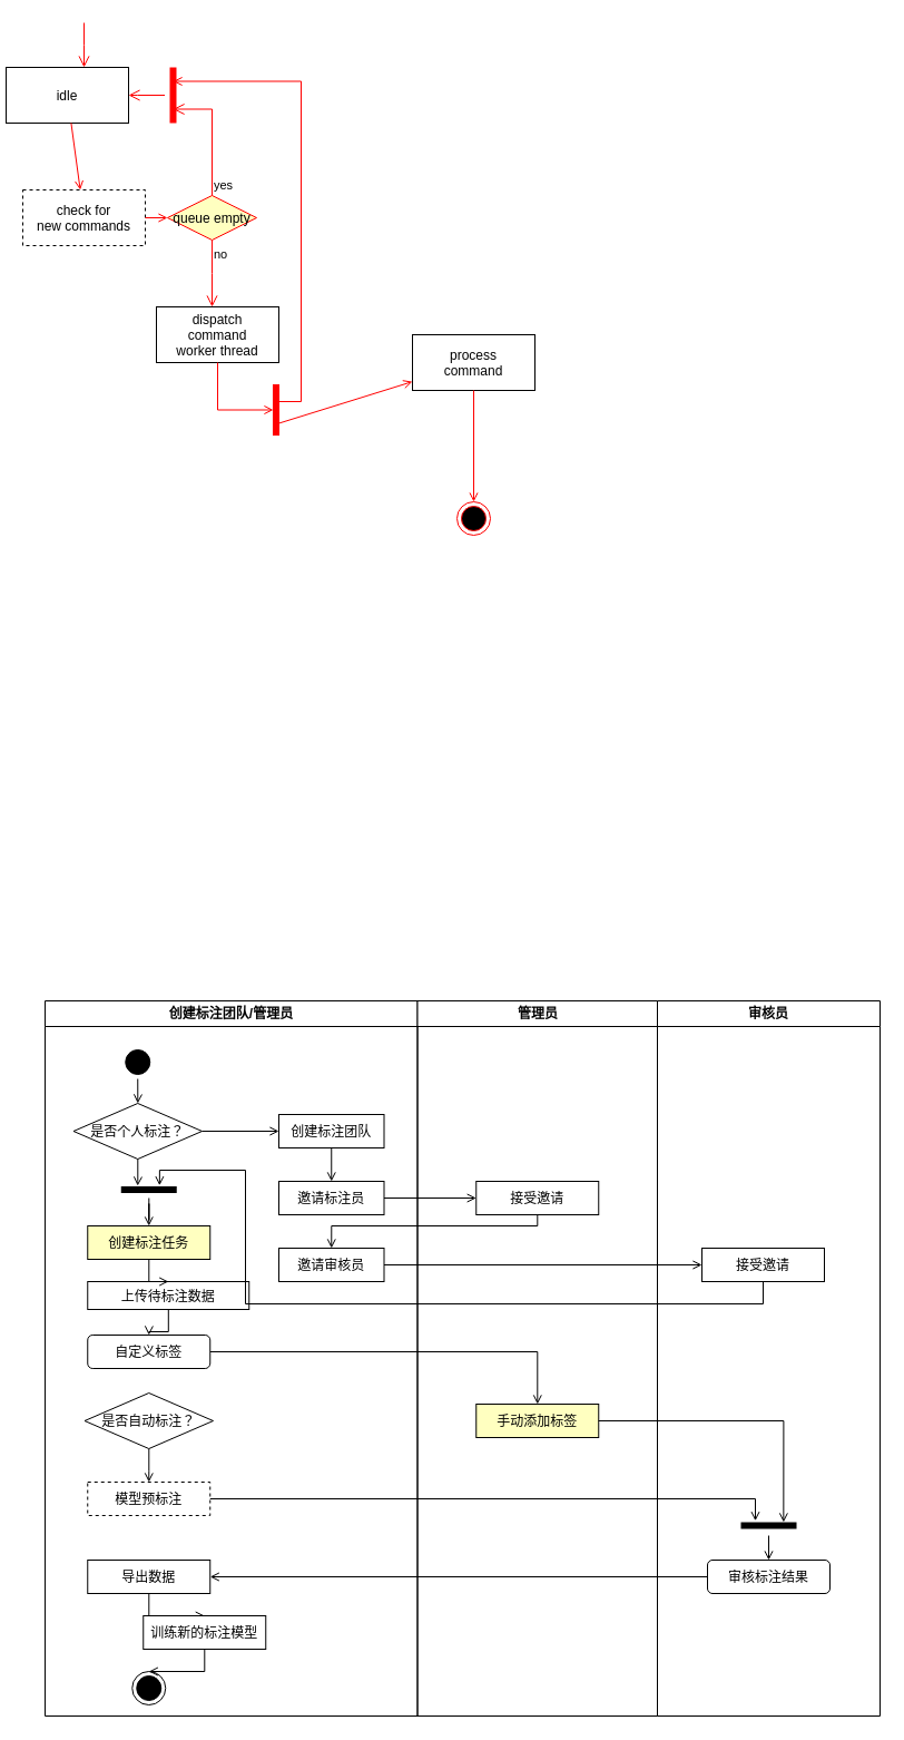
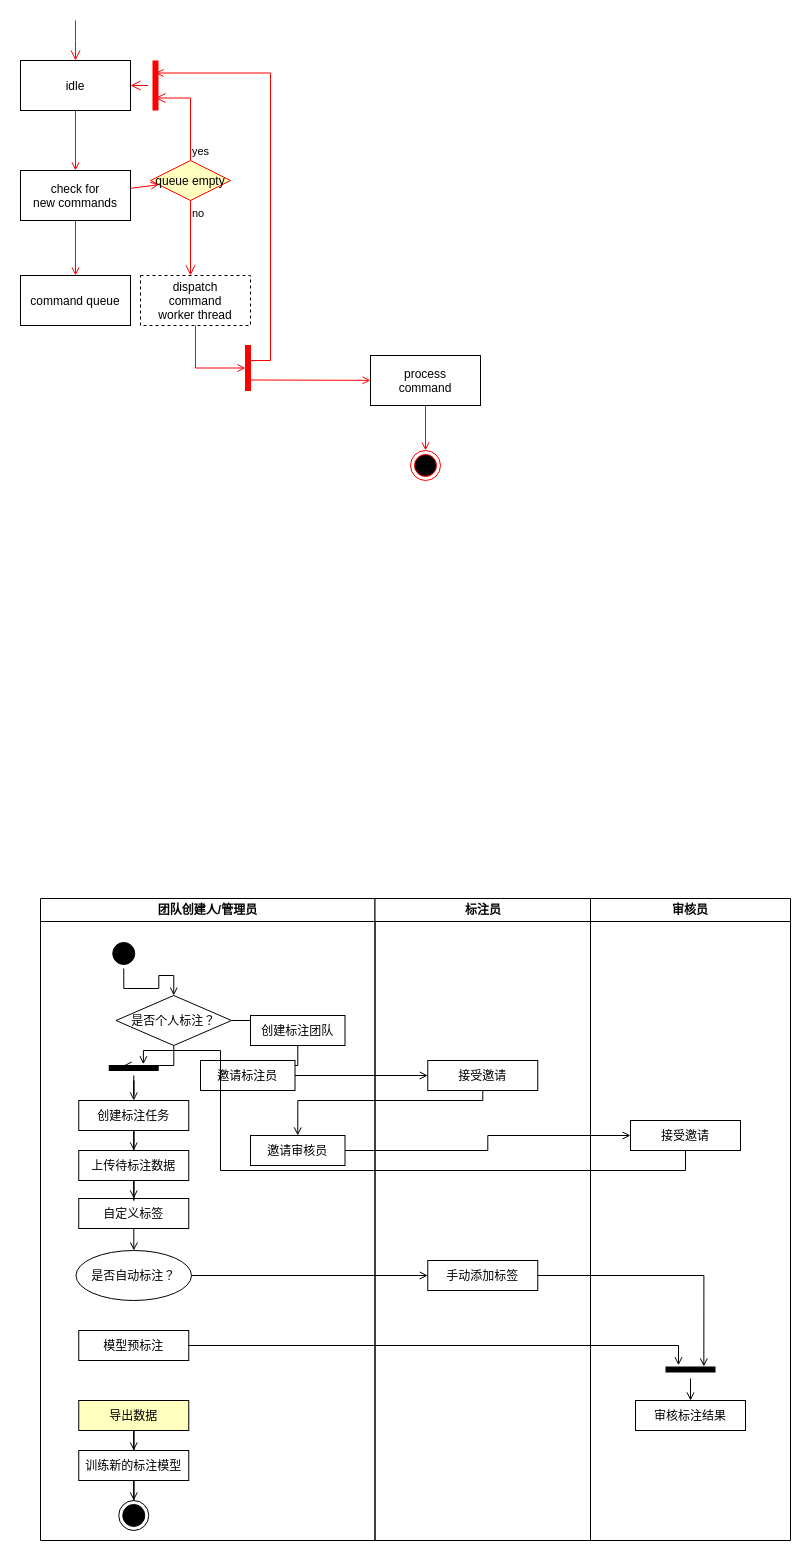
  <mxCell id="0" />
  <mxCell id="1" parent="0" />
- <mxCell id="2" value="创建标注团队/管理员" style="swimlane;whiteSpace=wrap;fontColor=#000000;strokeColor=default;" parent="1" vertex="1"><mxGeometry x="40" y="898" width="334.5" height="642" as="geometry" /></mxCell>
+ <mxCell id="2" value="团队创建人/管理员" style="swimlane;whiteSpace=wrap;fontColor=#000000;strokeColor=default;" parent="1" vertex="1"><mxGeometry x="40" y="898" width="334.5" height="642" as="geometry" /></mxCell>
  <mxCell id="3" style="edgeStyle=orthogonalEdgeStyle;rounded=0;orthogonalLoop=1;jettySize=auto;html=1;entryX=0.5;entryY=0;entryDx=0;entryDy=0;endArrow=open;endFill=0;strokeColor=default;fontColor=#000000;" parent="2" source="4" target="6" edge="1"><mxGeometry relative="1" as="geometry" /></mxCell>
  <mxCell id="4" value="" style="ellipse;shape=startState;fillColor=#000000;strokeColor=default;fontColor=#000000;" parent="2" vertex="1"><mxGeometry x="68.25" y="40" width="30" height="30" as="geometry" /></mxCell>
  <mxCell id="5" style="edgeStyle=orthogonalEdgeStyle;rounded=0;orthogonalLoop=1;jettySize=auto;html=1;entryX=0;entryY=0.5;entryDx=0;entryDy=0;endArrow=open;endFill=0;strokeColor=default;fontColor=#000000;" parent="2" source="6" target="14" edge="1"><mxGeometry relative="1" as="geometry" /></mxCell>
- <mxCell id="6" value="是否个人标注？" style="rhombus;fillColor=#ffffff;strokeColor=default;fontColor=#000000;" parent="2" vertex="1"><mxGeometry x="25.5" y="92" width="115.5" height="50" as="geometry" /></mxCell>
- <mxCell id="7" style="edgeStyle=orthogonalEdgeStyle;rounded=0;orthogonalLoop=1;jettySize=auto;html=1;endArrow=open;endFill=0;strokeColor=default;fontColor=#000000;" parent="2" source="8" target="30" edge="1"><mxGeometry relative="1" as="geometry" /></mxCell>
- <mxCell id="8" value="自定义标签" style="strokeColor=default;fontColor=#000000;rounded=1;" parent="2" vertex="1"><mxGeometry x="38.25" y="300" width="110" height="30" as="geometry" /></mxCell>
+ <mxCell id="6" value="是否个人标注？" style="rhombus;fillColor=#ffffff;strokeColor=default;fontColor=#000000;" parent="2" vertex="1"><mxGeometry x="75.5" y="97" width="115.5" height="50" as="geometry" /></mxCell>
+ <mxCell id="7" style="edgeStyle=orthogonalEdgeStyle;rounded=0;orthogonalLoop=1;jettySize=auto;html=1;endArrow=open;endFill=0;strokeColor=default;fontColor=#000000;" parent="2" source="8" target="18" edge="1"><mxGeometry relative="1" as="geometry" /></mxCell>
+ <mxCell id="8" value="自定义标签" style="strokeColor=default;fontColor=#000000;" parent="2" vertex="1"><mxGeometry x="38.25" y="300" width="110" height="30" as="geometry" /></mxCell>
  <mxCell id="9" style="edgeStyle=orthogonalEdgeStyle;rounded=0;orthogonalLoop=1;jettySize=auto;html=1;entryX=0.5;entryY=0;entryDx=0;entryDy=0;endArrow=open;endFill=0;strokeColor=default;fontColor=#000000;" parent="2" source="10" target="8" edge="1"><mxGeometry relative="1" as="geometry" /></mxCell>
- <mxCell id="10" value="上传待标注数据" style="strokeColor=default;fontColor=#000000;" parent="2" vertex="1"><mxGeometry x="38.25" y="252" width="145" height="25" as="geometry" /></mxCell>
+ <mxCell id="10" value="上传待标注数据" style="strokeColor=default;fontColor=#000000;" parent="2" vertex="1"><mxGeometry x="38.25" y="252" width="110" height="30" as="geometry" /></mxCell>
  <mxCell id="11" style="edgeStyle=orthogonalEdgeStyle;rounded=0;orthogonalLoop=1;jettySize=auto;html=1;entryX=0.5;entryY=0;entryDx=0;entryDy=0;endArrow=open;endFill=0;strokeColor=default;fontColor=#000000;" parent="2" source="12" target="10" edge="1"><mxGeometry relative="1" as="geometry" /></mxCell>
- <mxCell id="12" value="创建标注任务" style="strokeColor=default;fontColor=#000000;fillColor=#ffffc0;" parent="2" vertex="1"><mxGeometry x="38.25" y="202" width="110" height="30" as="geometry" /></mxCell>
+ <mxCell id="12" value="创建标注任务" style="strokeColor=default;fontColor=#000000;" parent="2" vertex="1"><mxGeometry x="38.25" y="202" width="110" height="30" as="geometry" /></mxCell>
  <mxCell id="13" style="edgeStyle=orthogonalEdgeStyle;rounded=0;orthogonalLoop=1;jettySize=auto;html=1;exitX=0.5;exitY=1;exitDx=0;exitDy=0;entryX=0.5;entryY=0;entryDx=0;entryDy=0;endArrow=open;endFill=0;strokeColor=default;fontColor=#000000;" parent="2" source="14" target="15" edge="1"><mxGeometry relative="1" as="geometry" /></mxCell>
- <mxCell id="14" value="创建标注团队" style="strokeColor=default;fontColor=#000000;" parent="2" vertex="1"><mxGeometry x="210" y="102" width="94.5" height="30" as="geometry" /></mxCell>
- <mxCell id="15" value="邀请标注员" style="strokeColor=default;fontColor=#000000;" parent="2" vertex="1"><mxGeometry x="210" y="162" width="94.5" height="30" as="geometry" /></mxCell>
- <mxCell id="16" value="邀请审核员" style="strokeColor=default;fontColor=#000000;" parent="2" vertex="1"><mxGeometry x="210" y="222" width="94.5" height="30" as="geometry" /></mxCell>
- <mxCell id="17" style="edgeStyle=orthogonalEdgeStyle;rounded=0;orthogonalLoop=1;jettySize=auto;html=1;entryX=0.5;entryY=0;entryDx=0;entryDy=0;endArrow=open;endFill=0;strokeColor=default;fontColor=#000000;" parent="2" source="18" target="19" edge="1"><mxGeometry relative="1" as="geometry" /></mxCell>
- <mxCell id="18" value="是否自动标注？" style="rhombus;fillColor=#ffffff;strokeColor=default;fontColor=#000000;" parent="2" vertex="1"><mxGeometry x="35.5" y="352" width="115.5" height="50" as="geometry" /></mxCell>
- <mxCell id="19" value="模型预标注" style="strokeColor=default;fontColor=#000000;dashed=1;" parent="2" vertex="1"><mxGeometry x="38.25" y="432" width="110" height="30" as="geometry" /></mxCell>
+ <mxCell id="14" value="创建标注团队" style="strokeColor=default;fontColor=#000000;" parent="2" vertex="1"><mxGeometry x="210" y="117" width="94.5" height="30" as="geometry" /></mxCell>
+ <mxCell id="15" value="邀请标注员" style="strokeColor=default;fontColor=#000000;" parent="2" vertex="1"><mxGeometry x="160" y="162" width="94.5" height="30" as="geometry" /></mxCell>
+ <mxCell id="16" value="邀请审核员" style="strokeColor=default;fontColor=#000000;" parent="2" vertex="1"><mxGeometry x="210" y="237" width="94.5" height="30" as="geometry" /></mxCell>
+ <mxCell id="18" value="是否自动标注？" style="ellipse;fillColor=#ffffff;strokeColor=default;fontColor=#000000;" parent="2" vertex="1"><mxGeometry x="35.5" y="352" width="115.5" height="50" as="geometry" /></mxCell>
+ <mxCell id="19" value="模型预标注" style="strokeColor=default;fontColor=#000000;" parent="2" vertex="1"><mxGeometry x="38.25" y="432" width="110" height="30" as="geometry" /></mxCell>
  <mxCell id="20" style="edgeStyle=orthogonalEdgeStyle;rounded=0;orthogonalLoop=1;jettySize=auto;html=1;entryX=0.5;entryY=0;entryDx=0;entryDy=0;endArrow=open;endFill=0;strokeColor=default;fontColor=#000000;" parent="2" source="21" target="23" edge="1"><mxGeometry relative="1" as="geometry" /></mxCell>
- <mxCell id="21" value="导出数据" style="strokeColor=default;fontColor=#000000;" parent="2" vertex="1"><mxGeometry x="38.25" y="502" width="110" height="30" as="geometry" /></mxCell>
+ <mxCell id="21" value="导出数据" style="strokeColor=default;fontColor=#000000;fillColor=#ffffc0;" parent="2" vertex="1"><mxGeometry x="38.25" y="502" width="110" height="30" as="geometry" /></mxCell>
  <mxCell id="22" style="edgeStyle=orthogonalEdgeStyle;rounded=0;orthogonalLoop=1;jettySize=auto;html=1;entryX=0.5;entryY=0;entryDx=0;entryDy=0;endArrow=open;endFill=0;strokeColor=default;fontColor=#000000;" parent="2" source="23" target="24" edge="1"><mxGeometry relative="1" as="geometry" /></mxCell>
- <mxCell id="23" value="训练新的标注模型" style="strokeColor=default;fontColor=#000000;" parent="2" vertex="1"><mxGeometry x="88.25" y="552" width="110" height="30" as="geometry" /></mxCell>
+ <mxCell id="23" value="训练新的标注模型" style="strokeColor=default;fontColor=#000000;" parent="2" vertex="1"><mxGeometry x="38.25" y="552" width="110" height="30" as="geometry" /></mxCell>
  <mxCell id="24" value="" style="ellipse;shape=endState;fillColor=#000000;strokeColor=default;fontColor=#000000;" parent="2" vertex="1"><mxGeometry x="78.25" y="602" width="30" height="30" as="geometry" /></mxCell>
  <mxCell id="25" style="edgeStyle=orthogonalEdgeStyle;rounded=0;orthogonalLoop=1;jettySize=auto;html=1;entryX=0.5;entryY=0;entryDx=0;entryDy=0;endArrow=open;endFill=0;strokeColor=default;fontColor=#000000;" parent="2" source="26" target="12" edge="1"><mxGeometry relative="1" as="geometry" /></mxCell>
  <mxCell id="26" value="" style="shape=line;strokeWidth=6;strokeColor=default;rotation=0;fontColor=#000000;" parent="2" vertex="1"><mxGeometry x="68.25" y="162" width="50" height="15" as="geometry" /></mxCell>
  <mxCell id="27" style="edgeStyle=orthogonalEdgeStyle;rounded=0;orthogonalLoop=1;jettySize=auto;html=1;entryX=0.298;entryY=0.269;entryDx=0;entryDy=0;entryPerimeter=0;endArrow=open;endFill=0;strokeColor=default;fontColor=#000000;" parent="2" source="6" target="26" edge="1"><mxGeometry relative="1" as="geometry" /></mxCell>
- <mxCell id="28" value="管理员" style="swimlane;whiteSpace=wrap;fontColor=#000000;strokeColor=default;" parent="1" vertex="1"><mxGeometry x="374.5" y="898" width="215.5" height="642" as="geometry" /></mxCell>
+ <mxCell id="28" value="标注员" style="swimlane;whiteSpace=wrap;fontColor=#000000;strokeColor=default;" parent="1" vertex="1"><mxGeometry x="374.5" y="898" width="215.5" height="642" as="geometry" /></mxCell>
  <mxCell id="29" value="接受邀请" style="strokeColor=default;fontColor=#000000;" parent="28" vertex="1"><mxGeometry x="52.75" y="162" width="110" height="30" as="geometry" /></mxCell>
- <mxCell id="30" value="手动添加标签" style="strokeColor=default;fontColor=#000000;fillColor=#ffffc0;" parent="28" vertex="1"><mxGeometry x="52.75" y="362" width="110" height="30" as="geometry" /></mxCell>
+ <mxCell id="30" value="手动添加标签" style="strokeColor=default;fontColor=#000000;" parent="28" vertex="1"><mxGeometry x="52.75" y="362" width="110" height="30" as="geometry" /></mxCell>
  <mxCell id="31" value="审核员" style="swimlane;whiteSpace=wrap;fontColor=default;fillStyle=auto;labelBackgroundColor=none;labelBorderColor=none;strokeColor=default;" parent="1" vertex="1"><mxGeometry x="590" y="898" width="200" height="642" as="geometry" /></mxCell>
  <mxCell id="32" value="接受邀请" style="strokeColor=default;fontColor=#000000;" parent="31" vertex="1"><mxGeometry x="40" y="222" width="110" height="30" as="geometry" /></mxCell>
- <mxCell id="33" value="审核标注结果" style="strokeColor=default;fontColor=#000000;rounded=1;" parent="31" vertex="1"><mxGeometry x="45" y="502" width="110" height="30" as="geometry" /></mxCell>
+ <mxCell id="33" value="审核标注结果" style="strokeColor=default;fontColor=#000000;" parent="31" vertex="1"><mxGeometry x="45" y="502" width="110" height="30" as="geometry" /></mxCell>
  <mxCell id="34" style="edgeStyle=orthogonalEdgeStyle;rounded=0;orthogonalLoop=1;jettySize=auto;html=1;entryX=0.5;entryY=0;entryDx=0;entryDy=0;endArrow=open;endFill=0;strokeColor=default;fontColor=#000000;" parent="31" source="35" target="33" edge="1"><mxGeometry relative="1" as="geometry" /></mxCell>
  <mxCell id="35" value="" style="shape=line;strokeWidth=6;strokeColor=default;rotation=0;fontColor=#000000;" parent="31" vertex="1"><mxGeometry x="75" y="462" width="50" height="18" as="geometry" /></mxCell>
  <mxCell id="36" value="" style="edgeStyle=elbowEdgeStyle;elbow=horizontal;verticalAlign=bottom;endArrow=open;endSize=8;strokeColor=#FF0000;endFill=1;rounded=0" parent="1" target="37" edge="1"><mxGeometry x="484.5" y="148" as="geometry"><mxPoint x="55" y="40" as="targetPoint" /><mxPoint x="75" y="20" as="sourcePoint" /></mxGeometry></mxCell>
- <mxCell id="37" value="idle" style="" parent="1" vertex="1"><mxGeometry x="5" y="60" width="110" height="50" as="geometry" /></mxCell>
- <mxCell id="38" value="check for &#10;new commands" style="dashed=1;" parent="1" vertex="1"><mxGeometry x="20" y="170" width="110" height="50" as="geometry" /></mxCell>
+ <mxCell id="37" value="idle" style="" parent="1" vertex="1"><mxGeometry x="20" y="60" width="110" height="50" as="geometry" /></mxCell>
+ <mxCell id="38" value="check for &#10;new commands" style="" parent="1" vertex="1"><mxGeometry x="20" y="170" width="110" height="50" as="geometry" /></mxCell>
  <mxCell id="39" value="" style="endArrow=open;strokeColor=#FF0000;endFill=1;rounded=0" parent="1" source="37" target="38" edge="1"><mxGeometry relative="1" as="geometry" /></mxCell>
- <mxCell id="42" value="queue empty" style="rhombus;fillColor=#ffffc0;strokeColor=#ff0000;" parent="1" vertex="1"><mxGeometry x="150" y="175" width="80" height="40" as="geometry" /></mxCell>
+ <mxCell id="40" value="command queue" style="" parent="1" vertex="1"><mxGeometry x="20" y="275" width="110" height="50" as="geometry" /></mxCell>
+ <mxCell id="41" value="" style="endArrow=open;strokeColor=#FF0000;endFill=1;rounded=0" parent="1" source="38" target="40" edge="1"><mxGeometry relative="1" as="geometry" /></mxCell>
+ <mxCell id="42" value="queue empty" style="rhombus;fillColor=#ffffc0;strokeColor=#ff0000;" parent="1" vertex="1"><mxGeometry x="150" y="160" width="80" height="40" as="geometry" /></mxCell>
  <mxCell id="43" value="yes" style="edgeStyle=elbowEdgeStyle;elbow=horizontal;align=left;verticalAlign=bottom;endArrow=open;endSize=8;strokeColor=#FF0000;exitX=0.5;exitY=0;endFill=1;rounded=0;entryX=0.75;entryY=0.5;entryPerimeter=0" parent="1" source="42" target="46" edge="1"><mxGeometry x="-1" relative="1" as="geometry"><mxPoint x="160" y="100" as="targetPoint" /><Array as="points"><mxPoint x="190" y="130" /></Array></mxGeometry></mxCell>
  <mxCell id="44" value="no" style="edgeStyle=elbowEdgeStyle;elbow=horizontal;align=left;verticalAlign=top;endArrow=open;endSize=8;strokeColor=#FF0000;endFill=1;rounded=0" parent="1" source="42" target="48" edge="1"><mxGeometry x="-1" relative="1" as="geometry"><mxPoint x="190" y="255" as="targetPoint" /></mxGeometry></mxCell>
  <mxCell id="45" value="" style="endArrow=open;strokeColor=#FF0000;endFill=1;rounded=0" parent="1" source="38" target="42" edge="1"><mxGeometry relative="1" as="geometry" /></mxCell>
  <mxCell id="46" value="" style="shape=line;strokeWidth=6;strokeColor=#ff0000;rotation=90" parent="1" vertex="1"><mxGeometry x="130" y="77.5" width="50" height="15" as="geometry" /></mxCell>
  <mxCell id="47" value="" style="edgeStyle=elbowEdgeStyle;elbow=horizontal;verticalAlign=bottom;endArrow=open;endSize=8;strokeColor=#FF0000;endFill=1;rounded=0" parent="1" source="46" target="37" edge="1"><mxGeometry x="574.5" y="218" as="geometry"><mxPoint x="230" y="90" as="targetPoint" /></mxGeometry></mxCell>
- <mxCell id="48" value="dispatch&#10;command&#10;worker thread" style="" parent="1" vertex="1"><mxGeometry x="140" y="275" width="110" height="50" as="geometry" /></mxCell>
+ <mxCell id="48" value="dispatch&#10;command&#10;worker thread" style="dashed=1;" parent="1" vertex="1"><mxGeometry x="140" y="275" width="110" height="50" as="geometry" /></mxCell>
  <mxCell id="49" value="" style="whiteSpace=wrap;strokeColor=#FF0000;fillColor=#FF0000" parent="1" vertex="1"><mxGeometry x="245" y="345" width="5" height="45" as="geometry" /></mxCell>
  <mxCell id="50" value="" style="edgeStyle=elbowEdgeStyle;elbow=horizontal;entryX=0;entryY=0.5;strokeColor=#FF0000;endArrow=open;endFill=1;rounded=0" parent="1" source="48" target="49" edge="1"><mxGeometry width="100" height="100" relative="1" as="geometry"><mxPoint x="60" y="430" as="sourcePoint" /><mxPoint x="160" y="330" as="targetPoint" /><Array as="points"><mxPoint x="195" y="350" /></Array></mxGeometry></mxCell>
- <mxCell id="51" value="process&#10;command" style="" parent="1" vertex="1"><mxGeometry x="370" y="300" width="110" height="50" as="geometry" /></mxCell>
+ <mxCell id="51" value="process&#10;command" style="" parent="1" vertex="1"><mxGeometry x="370" y="355" width="110" height="50" as="geometry" /></mxCell>
  <mxCell id="52" value="" style="edgeStyle=elbowEdgeStyle;elbow=horizontal;strokeColor=#FF0000;endArrow=open;endFill=1;rounded=0;entryX=0.25;entryY=0.5;entryPerimeter=0" parent="1" target="46" edge="1"><mxGeometry width="100" height="100" relative="1" as="geometry"><mxPoint x="250" y="360" as="sourcePoint" /><mxPoint x="160" y="70" as="targetPoint" /><Array as="points"><mxPoint x="270" y="85" /></Array></mxGeometry></mxCell>
  <mxCell id="53" value="" style="edgeStyle=none;strokeColor=#FF0000;endArrow=open;endFill=1;rounded=0" parent="1" target="51" edge="1"><mxGeometry width="100" height="100" relative="1" as="geometry"><mxPoint x="250" y="379.5" as="sourcePoint" /><mxPoint x="370" y="379.5" as="targetPoint" /></mxGeometry></mxCell>
  <mxCell id="54" value="" style="ellipse;shape=endState;fillColor=#000000;strokeColor=#ff0000" parent="1" vertex="1"><mxGeometry x="410" y="450" width="30" height="30" as="geometry" /></mxCell>
  <mxCell id="55" value="" style="endArrow=open;strokeColor=#FF0000;endFill=1;rounded=0" parent="1" source="51" target="54" edge="1"><mxGeometry relative="1" as="geometry" /></mxCell>
  <mxCell id="56" style="edgeStyle=orthogonalEdgeStyle;rounded=0;orthogonalLoop=1;jettySize=auto;html=1;entryX=0;entryY=0.5;entryDx=0;entryDy=0;endArrow=open;endFill=0;strokeColor=default;fontColor=#000000;" parent="1" source="15" target="29" edge="1"><mxGeometry relative="1" as="geometry" /></mxCell>
  <mxCell id="57" style="edgeStyle=orthogonalEdgeStyle;rounded=0;orthogonalLoop=1;jettySize=auto;html=1;entryX=0.5;entryY=0;entryDx=0;entryDy=0;endArrow=open;endFill=0;strokeColor=default;fontColor=#000000;" parent="1" source="29" target="16" edge="1"><mxGeometry relative="1" as="geometry"><mxPoint x="460" y="1140" as="targetPoint" /><Array as="points"><mxPoint x="482" y="1100" /><mxPoint x="297" y="1100" /></Array></mxGeometry></mxCell>
  <mxCell id="58" style="edgeStyle=orthogonalEdgeStyle;rounded=0;orthogonalLoop=1;jettySize=auto;html=1;entryX=0;entryY=0.5;entryDx=0;entryDy=0;endArrow=open;endFill=0;strokeColor=default;fontColor=#000000;" parent="1" source="16" target="32" edge="1"><mxGeometry relative="1" as="geometry" /></mxCell>
  <mxCell id="59" style="edgeStyle=orthogonalEdgeStyle;rounded=0;orthogonalLoop=1;jettySize=auto;html=1;entryX=0.692;entryY=0.248;entryDx=0;entryDy=0;entryPerimeter=0;endArrow=open;endFill=0;strokeColor=default;fontColor=#000000;" parent="1" source="32" target="26" edge="1"><mxGeometry relative="1" as="geometry"><Array as="points"><mxPoint x="685" y="1170" /><mxPoint x="220" y="1170" /><mxPoint x="220" y="1050" /><mxPoint x="143" y="1050" /></Array></mxGeometry></mxCell>
+ <mxCell id="60" style="edgeStyle=orthogonalEdgeStyle;rounded=0;orthogonalLoop=1;jettySize=auto;html=1;entryX=0;entryY=0.5;entryDx=0;entryDy=0;endArrow=open;endFill=0;strokeColor=default;fontColor=#000000;" parent="1" source="18" target="30" edge="1"><mxGeometry relative="1" as="geometry" /></mxCell>
  <mxCell id="61" style="edgeStyle=orthogonalEdgeStyle;rounded=0;orthogonalLoop=1;jettySize=auto;html=1;entryX=0.767;entryY=0.333;entryDx=0;entryDy=0;entryPerimeter=0;endArrow=open;endFill=0;strokeColor=default;fontColor=#000000;" parent="1" source="30" target="35" edge="1"><mxGeometry relative="1" as="geometry" /></mxCell>
  <mxCell id="62" style="edgeStyle=orthogonalEdgeStyle;rounded=0;orthogonalLoop=1;jettySize=auto;html=1;entryX=0.26;entryY=0.265;entryDx=0;entryDy=0;entryPerimeter=0;endArrow=open;endFill=0;strokeColor=default;fontColor=#000000;" parent="1" source="19" target="35" edge="1"><mxGeometry relative="1" as="geometry"><Array as="points"><mxPoint x="678" y="1345" /></Array></mxGeometry></mxCell>
- <mxCell id="63" style="edgeStyle=orthogonalEdgeStyle;rounded=0;orthogonalLoop=1;jettySize=auto;html=1;entryX=1;entryY=0.5;entryDx=0;entryDy=0;endArrow=open;endFill=0;strokeColor=default;fontColor=#000000;" parent="1" source="33" target="21" edge="1"><mxGeometry relative="1" as="geometry" /></mxCell>
